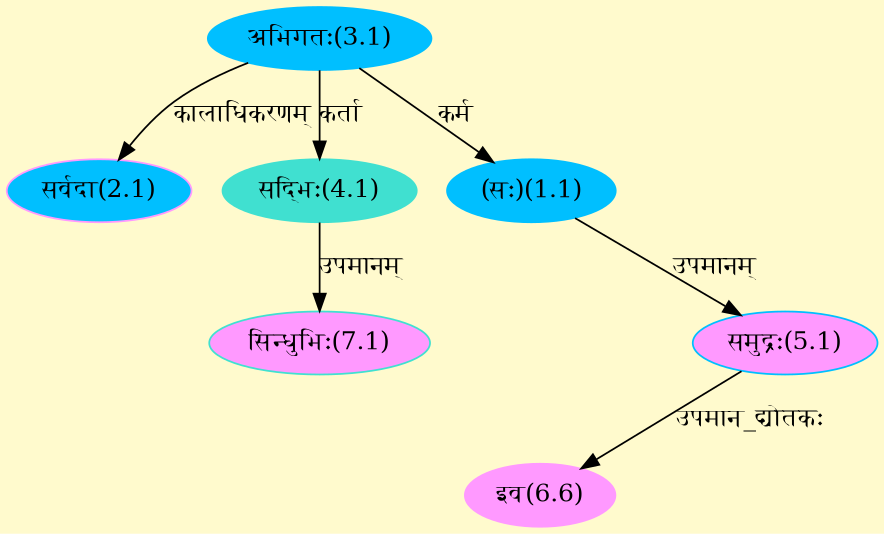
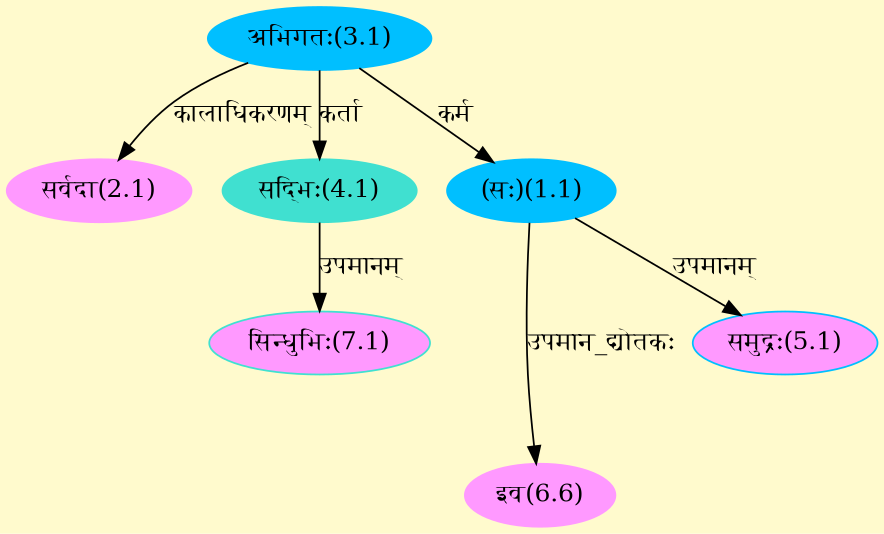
  digraph {
    bgcolor=lemonchiffon1
    compound=true
    rankdir=BT
    node [color="#00BFFF" style=filled]
    edge [dir=back]
    n1 [label="(सः)(1.1)"]
    n2 [label="अभिगतः(3.1)"]
-   n3 [color="#FF99FF" label="सर्वदा(2.1)" fillcolor="#00BFFF"]
+   n3 [color="#FF99FF" label="सर्वदा(2.1)"]
    n4 [color="#40E0D0" label="सद्भिः(4.1)"]
    n5 [fillcolor="#FF99FF" label="समुद्रः(5.1)"]
    n6 [color="#FF99FF" label="इव(6.6)"]
    n7 [color="#40E0D0" fillcolor="#FF99FF" label="सिन्धुभिः(7.1)"]
    n1 -> n2 [label="कर्म"]
    n3 -> n2 [label="कालाधिकरणम्"]
    n4 -> n2 [label="कर्ता"]
    n5 -> n1 [label="उपमानम्"]
-   n6 -> n5 [label="उपमान_द्योतकः"]
+   n6 -> n1 [label="उपमान_द्योतकः"]
    n7 -> n4 [label="उपमानम्"]
  }
